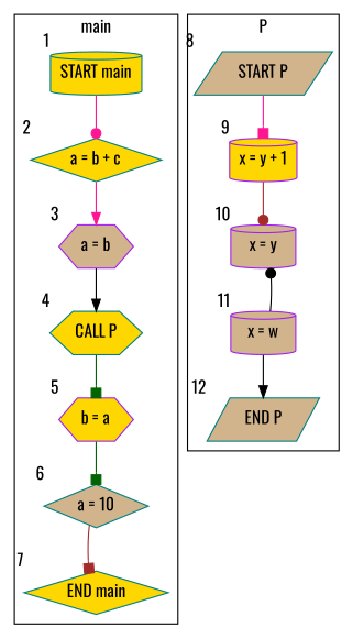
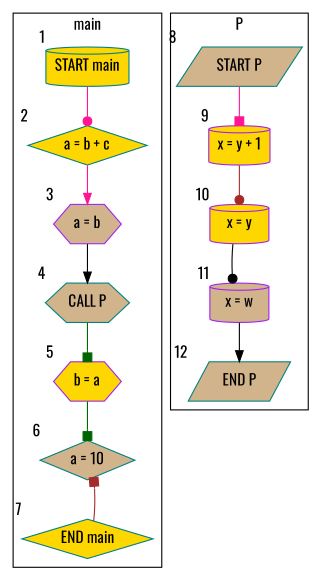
  digraph {
    fontname=Oswald
    node [color=teal fillcolor=gold fontname=Oswald shape=cylinder style=filled]
    edge [arrowhead=box color=deeppink fontname=Oswald]
    n1 [label="START main" xlabel=1]
    n2 [label="a = b + c" shape=diamond xlabel=2]
    n3 [color=purple fillcolor=tan label="a = b" shape=hexagon xlabel=3]
-   n4 [label="CALL P" shape=hexagon xlabel=4]
+   n4 [fillcolor=tan label="CALL P" shape=hexagon xlabel=4]
    n5 [color=purple label="b = a" shape=hexagon xlabel=5]
    n6 [fillcolor=tan label="a = 10" shape=diamond xlabel=6]
    n7 [label="END main" shape=diamond xlabel=7]
    n8 [fillcolor=tan label="START P" shape=parallelogram xlabel=8]
    n9 [color=purple label="x = y + 1" xlabel=9]
-   n10 [color=purple fillcolor=tan label="x = y" xlabel=10]
+   n10 [color=purple label="x = y" xlabel=10]
    n11 [color=purple fillcolor=tan label="x = w" xlabel=11]
    n12 [fillcolor=tan label="END P" shape=parallelogram xlabel=12]
    subgraph cluster_1 {
      label=main
      n1
      n2
      n3
      n4
      n5
      n6
      n7
    }
    subgraph cluster_2 {
      label=P
      n8
      n9
      n10
      n11
      n12
    }
    n1 -> n2 [arrowhead=dot]
    n2 -> n3 [arrowhead=normal]
    n3 -> n4 [arrowhead=normal color=black]
    n4 -> n5 [color=darkgreen]
    n5 -> n6 [color=darkgreen]
-   n6 -> n7 [color=brown]
+   n7 -> n6 [color=brown]
    n8 -> n9
    n9 -> n10 [arrowhead=dot color=brown]
-   n11 -> n10 [arrowhead=dot color=black]
+   n10 -> n11 [arrowhead=dot color=black]
    n11 -> n12 [arrowhead=normal color=black]
  }
